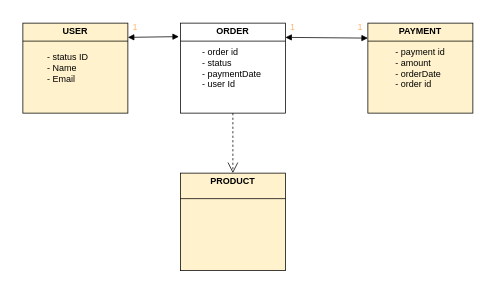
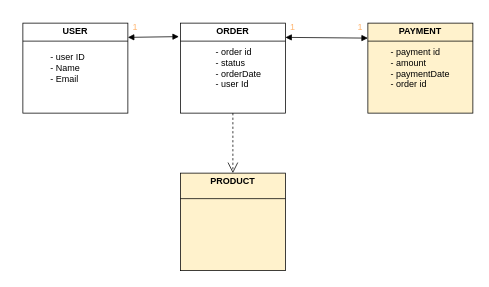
  <mxCell id="0" />
  <mxCell id="1" parent="0" />
- <mxCell id="2" value="&lt;p style=&quot;margin:0px;margin-top:4px;text-align:center;&quot;&gt;&lt;b&gt;USER&lt;/b&gt;&lt;/p&gt;" style="verticalAlign=top;align=left;overflow=fill;html=1;whiteSpace=wrap;fillColor=#fff2cc;" vertex="1" parent="1"><mxGeometry x="30" y="30" width="140" height="120" as="geometry" /></mxCell>
+ <mxCell id="2" value="&lt;p style=&quot;margin:0px;margin-top:4px;text-align:center;&quot;&gt;&lt;b&gt;USER&lt;/b&gt;&lt;/p&gt;" style="verticalAlign=top;align=left;overflow=fill;html=1;whiteSpace=wrap;" vertex="1" parent="1"><mxGeometry x="30" y="30" width="140" height="120" as="geometry" /></mxCell>
  <mxCell id="3" value="&lt;p style=&quot;margin:0px;margin-top:4px;text-align:center;&quot;&gt;&lt;b&gt;ORDER&lt;/b&gt;&lt;/p&gt;" style="verticalAlign=top;align=left;overflow=fill;html=1;whiteSpace=wrap;" vertex="1" parent="1"><mxGeometry x="240" y="30" width="140" height="120" as="geometry" /></mxCell>
  <mxCell id="4" value="&lt;p style=&quot;margin:0px;margin-top:4px;text-align:center;&quot;&gt;&lt;b&gt;PAYMENT&lt;/b&gt;&lt;/p&gt;" style="verticalAlign=top;align=left;overflow=fill;html=1;whiteSpace=wrap;fillColor=#fff2cc;" vertex="1" parent="1"><mxGeometry x="490" y="30" width="140" height="120" as="geometry" /></mxCell>
  <mxCell id="5" value="&lt;p style=&quot;margin:0px;margin-top:4px;text-align:center;&quot;&gt;&lt;b&gt;PRODUCT&lt;/b&gt;&lt;/p&gt;" style="verticalAlign=top;align=left;overflow=fill;html=1;whiteSpace=wrap;fillColor=#fff2cc;" vertex="1" parent="1"><mxGeometry x="240" y="230" width="140" height="130" as="geometry" /></mxCell>
  <mxCell id="6" value="" style="line;strokeWidth=1;fillColor=none;align=left;verticalAlign=middle;spacingTop=-1;spacingLeft=3;spacingRight=3;rotatable=0;labelPosition=right;points=[];portConstraint=eastwest;strokeColor=inherit;" vertex="1" parent="1"><mxGeometry x="30" y="50" width="140" height="8" as="geometry" /></mxCell>
  <mxCell id="7" value="" style="line;strokeWidth=1;fillColor=none;align=left;verticalAlign=middle;spacingTop=-1;spacingLeft=3;spacingRight=3;rotatable=0;labelPosition=right;points=[];portConstraint=eastwest;strokeColor=inherit;" vertex="1" parent="1"><mxGeometry x="240" y="50" width="140" height="8" as="geometry" /></mxCell>
  <mxCell id="8" value="" style="line;strokeWidth=1;fillColor=none;align=left;verticalAlign=middle;spacingTop=-1;spacingLeft=3;spacingRight=3;rotatable=0;labelPosition=right;points=[];portConstraint=eastwest;strokeColor=inherit;" vertex="1" parent="1"><mxGeometry x="490" y="50" width="140" height="8" as="geometry" /></mxCell>
  <mxCell id="9" value="" style="line;strokeWidth=1;fillColor=none;align=left;verticalAlign=middle;spacingTop=-1;spacingLeft=3;spacingRight=3;rotatable=0;labelPosition=right;points=[];portConstraint=eastwest;strokeColor=inherit;" vertex="1" parent="1"><mxGeometry x="240" y="260" width="140" height="8" as="geometry" /></mxCell>
- <mxCell id="10" value="- status ID&lt;div&gt;&lt;div style=&quot;text-align: justify;&quot;&gt;- Name&lt;/div&gt;&lt;div style=&quot;text-align: justify;&quot;&gt;&lt;span style=&quot;background-color: initial; text-align: center;&quot;&gt;- Email&lt;/span&gt;&lt;/div&gt;&lt;/div&gt;" style="text;strokeColor=none;align=center;fillColor=none;html=1;verticalAlign=middle;whiteSpace=wrap;rounded=0;" vertex="1" parent="1"><mxGeometry x="20" y="50" width="140" height="80" as="geometry" /></mxCell>
- <mxCell id="11" value="&lt;div style=&quot;text-align: justify;&quot;&gt;&lt;span style=&quot;background-color: initial;&quot;&gt;- order id&lt;/span&gt;&lt;/div&gt;&lt;div&gt;&lt;div style=&quot;text-align: justify;&quot;&gt;&lt;span style=&quot;background-color: initial;&quot;&gt;- status&amp;nbsp;&lt;/span&gt;&lt;/div&gt;&lt;div style=&quot;text-align: justify;&quot;&gt;- paymentDate&lt;/div&gt;&lt;/div&gt;&lt;div style=&quot;text-align: justify;&quot;&gt;- user Id&lt;/div&gt;" style="text;strokeColor=none;align=right;fillColor=none;html=1;verticalAlign=middle;whiteSpace=wrap;rounded=0;" vertex="1" parent="1"><mxGeometry x="210" y="50" width="140" height="80" as="geometry" /></mxCell>
- <mxCell id="12" value="&lt;div style=&quot;text-align: justify;&quot;&gt;&lt;span style=&quot;background-color: initial;&quot;&gt;- payment id&lt;/span&gt;&lt;/div&gt;&lt;div style=&quot;text-align: justify;&quot;&gt;- amount&lt;/div&gt;&lt;div style=&quot;text-align: justify;&quot;&gt;- orderDate&lt;/div&gt;&lt;div style=&quot;text-align: justify;&quot;&gt;- order id&lt;/div&gt;" style="text;strokeColor=none;align=center;fillColor=none;html=1;verticalAlign=middle;whiteSpace=wrap;rounded=0;" vertex="1" parent="1"><mxGeometry x="490" y="50" width="140" height="80" as="geometry" /></mxCell>
+ <mxCell id="10" value="- user ID&lt;div&gt;&lt;div style=&quot;text-align: justify;&quot;&gt;- Name&lt;/div&gt;&lt;div style=&quot;text-align: justify;&quot;&gt;&lt;span style=&quot;background-color: initial; text-align: center;&quot;&gt;- Email&lt;/span&gt;&lt;/div&gt;&lt;/div&gt;" style="text;strokeColor=none;align=center;fillColor=none;html=1;verticalAlign=middle;whiteSpace=wrap;rounded=0;" vertex="1" parent="1"><mxGeometry x="20" y="50" width="140" height="80" as="geometry" /></mxCell>
+ <mxCell id="11" value="&lt;div style=&quot;text-align: justify;&quot;&gt;&lt;span style=&quot;background-color: initial;&quot;&gt;- order id&lt;/span&gt;&lt;/div&gt;&lt;div&gt;&lt;div style=&quot;text-align: justify;&quot;&gt;&lt;span style=&quot;background-color: initial;&quot;&gt;- status&amp;nbsp;&lt;/span&gt;&lt;/div&gt;&lt;div style=&quot;text-align: justify;&quot;&gt;- orderDate&lt;/div&gt;&lt;/div&gt;&lt;div style=&quot;text-align: justify;&quot;&gt;- user Id&lt;/div&gt;" style="text;strokeColor=none;align=right;fillColor=none;html=1;verticalAlign=middle;whiteSpace=wrap;rounded=0;" vertex="1" parent="1"><mxGeometry x="210" y="50" width="140" height="80" as="geometry" /></mxCell>
+ <mxCell id="12" value="&lt;div style=&quot;text-align: justify;&quot;&gt;&lt;span style=&quot;background-color: initial;&quot;&gt;- payment id&lt;/span&gt;&lt;/div&gt;&lt;div style=&quot;text-align: justify;&quot;&gt;- amount&lt;/div&gt;&lt;div style=&quot;text-align: justify;&quot;&gt;- paymentDate&lt;/div&gt;&lt;div style=&quot;text-align: justify;&quot;&gt;- order id&lt;/div&gt;" style="text;strokeColor=none;align=center;fillColor=none;html=1;verticalAlign=middle;whiteSpace=wrap;rounded=0;" vertex="1" parent="1"><mxGeometry x="490" y="50" width="140" height="80" as="geometry" /></mxCell>
  <mxCell id="13" value="" style="endArrow=block;startArrow=block;endFill=1;startFill=1;html=1;rounded=0;entryX=-0.014;entryY=0.15;entryDx=0;entryDy=0;entryPerimeter=0;" edge="1" parent="1" target="3"><mxGeometry width="160" relative="1" as="geometry"><mxPoint x="170" y="49" as="sourcePoint" /><mxPoint x="200" y="50" as="targetPoint" /></mxGeometry></mxCell>
  <mxCell id="14" value="" style="endArrow=block;startArrow=block;endFill=1;startFill=1;html=1;rounded=0;" edge="1" parent="1"><mxGeometry width="160" relative="1" as="geometry"><mxPoint x="380" y="49" as="sourcePoint" /><mxPoint x="490" y="50" as="targetPoint" /></mxGeometry></mxCell>
  <mxCell id="15" value="" style="endArrow=open;dashed=1;endFill=0;endSize=12;html=1;rounded=0;exitX=0.5;exitY=1;exitDx=0;exitDy=0;entryX=0.5;entryY=0;entryDx=0;entryDy=0;" edge="1" parent="1" source="3" target="5"><mxGeometry width="160" relative="1" as="geometry"><mxPoint x="220" y="160" as="sourcePoint" /><mxPoint x="220" y="300" as="targetPoint" /></mxGeometry></mxCell>
  <mxCell id="16" value="1" style="text;strokeColor=none;align=center;fillColor=none;html=1;verticalAlign=middle;whiteSpace=wrap;rounded=0;fontColor=#FFB570;" vertex="1" parent="1"><mxGeometry x="150" y="20" width="60" height="30" as="geometry" /></mxCell>
  <mxCell id="17" value="1" style="text;strokeColor=none;align=center;fillColor=none;html=1;verticalAlign=middle;whiteSpace=wrap;rounded=0;fontColor=#FFB570;" vertex="1" parent="1"><mxGeometry x="360" y="20" width="60" height="30" as="geometry" /></mxCell>
  <mxCell id="18" value="1" style="text;strokeColor=none;align=center;fillColor=none;html=1;verticalAlign=middle;whiteSpace=wrap;rounded=0;fontColor=#FFB570;" vertex="1" parent="1"><mxGeometry x="450" y="20" width="60" height="30" as="geometry" /></mxCell>
